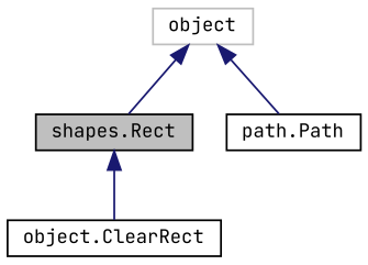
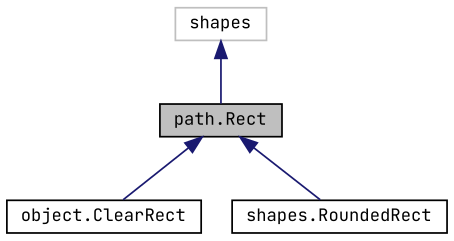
  digraph {
    fontname="JetBrains Mono"
    node [color=black fillcolor=white fontname="JetBrains Mono" fontsize=10 shape=record style=filled]
    edge [color=midnightblue dir=back fontname="JetBrains Mono" fontsize=10 labelfontname=Helvetica labelfontsize=10 style=solid]
-   n1 [fillcolor=grey75 fontcolor=black height=0.2 label="shapes.Rect" width=0.4]
+   n1 [fillcolor=grey75 fontcolor=black height=0.2 label="path.Rect" width=0.4]
    n2 [height=0.2 label="object.ClearRect" width=0.4]
-   n4 [height=0.2 label="path.Path" width=0.4]
-   n5 [color=grey75 height=0.2 label=object width=0.4]
+   n3 [height=0.2 label="shapes.RoundedRect" width=0.4]
+   n5 [color=grey75 height=0.2 label=shapes width=0.4]
    n1 -> n2
+   n1 -> n3
    n5 -> n1
-   n5 -> n4
  }
